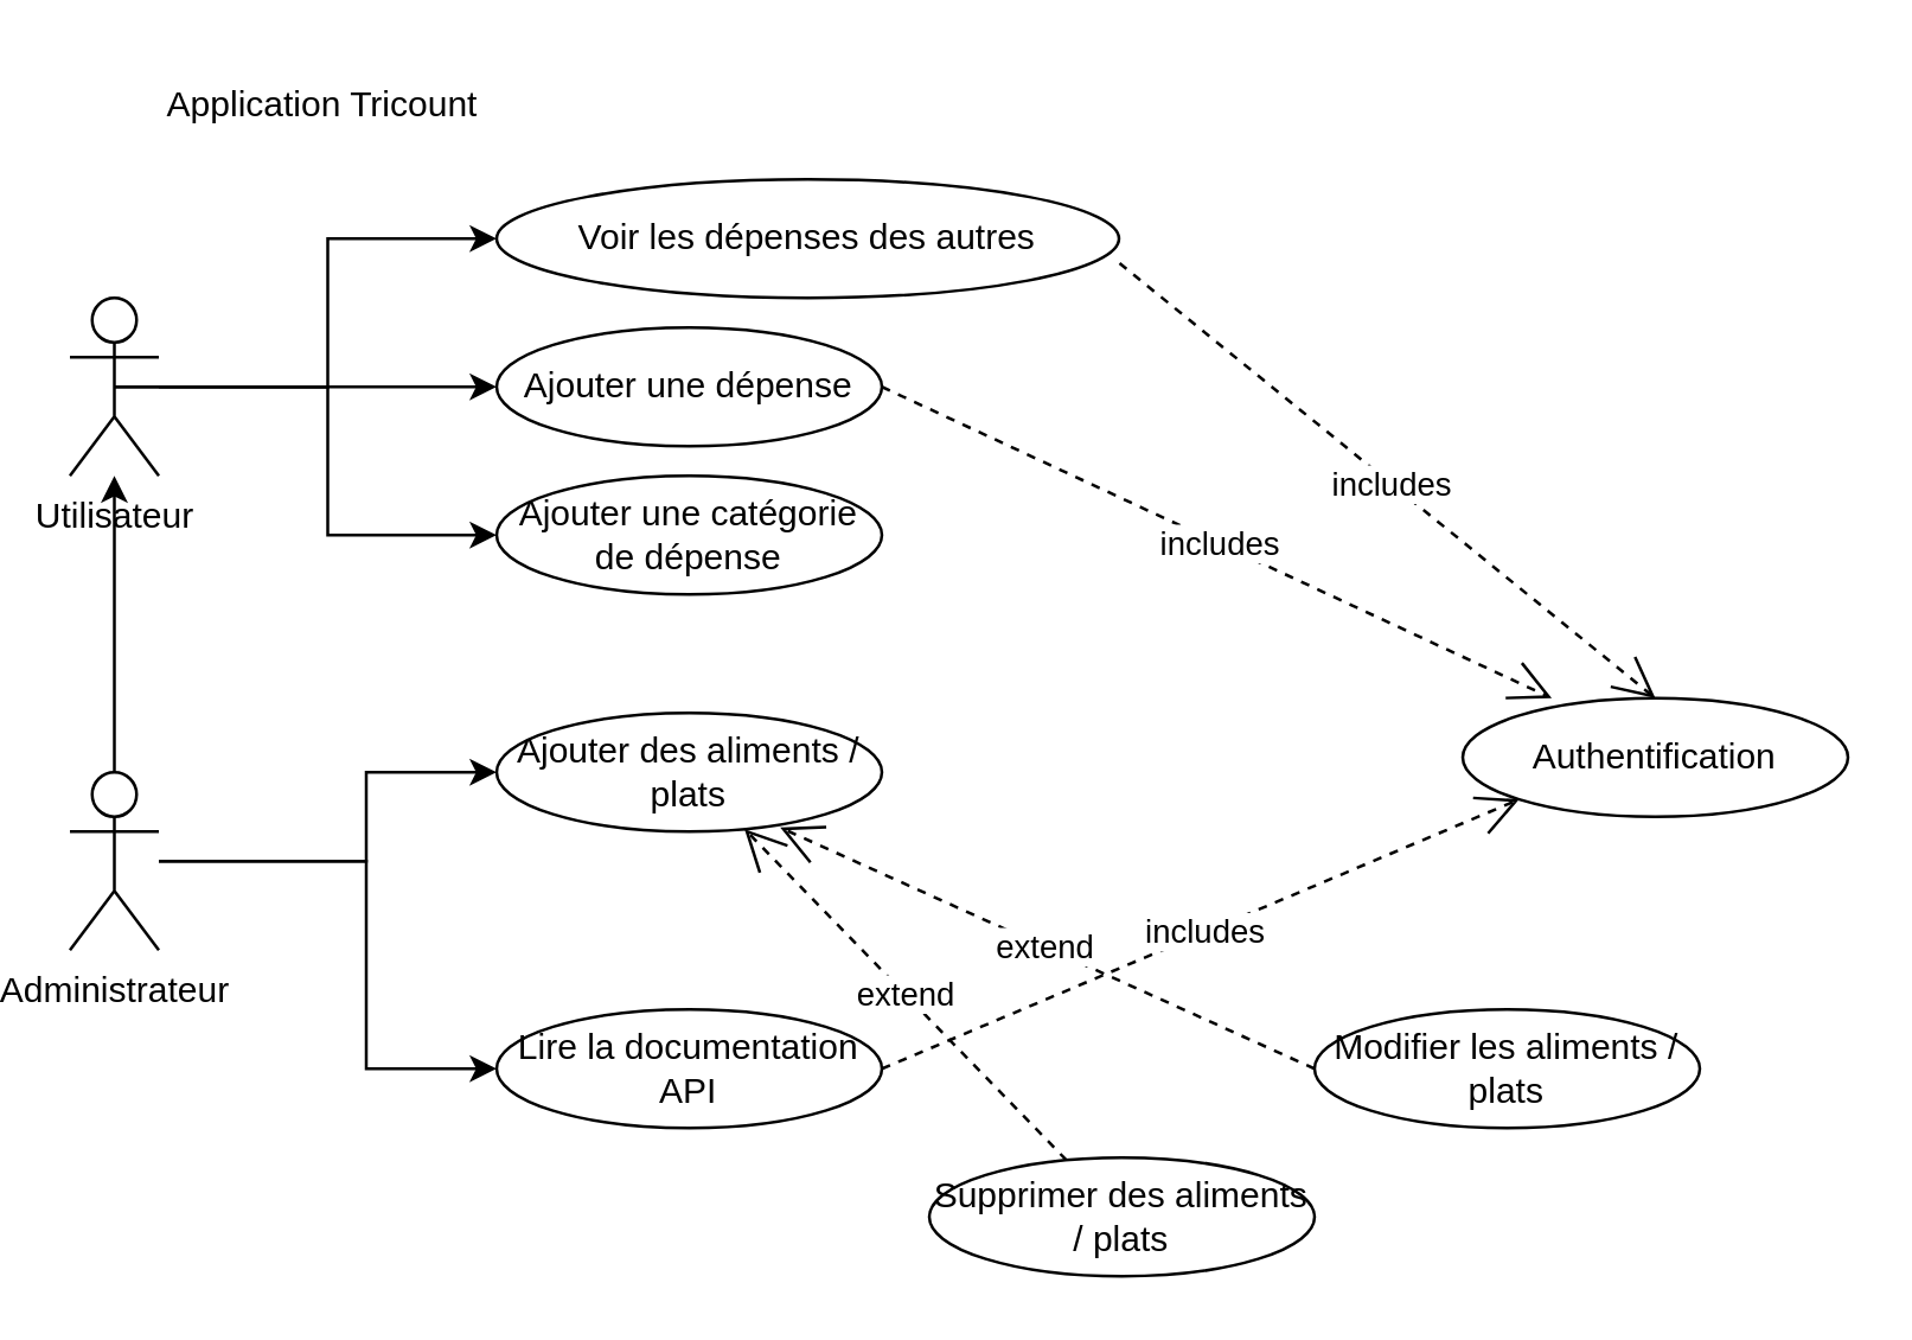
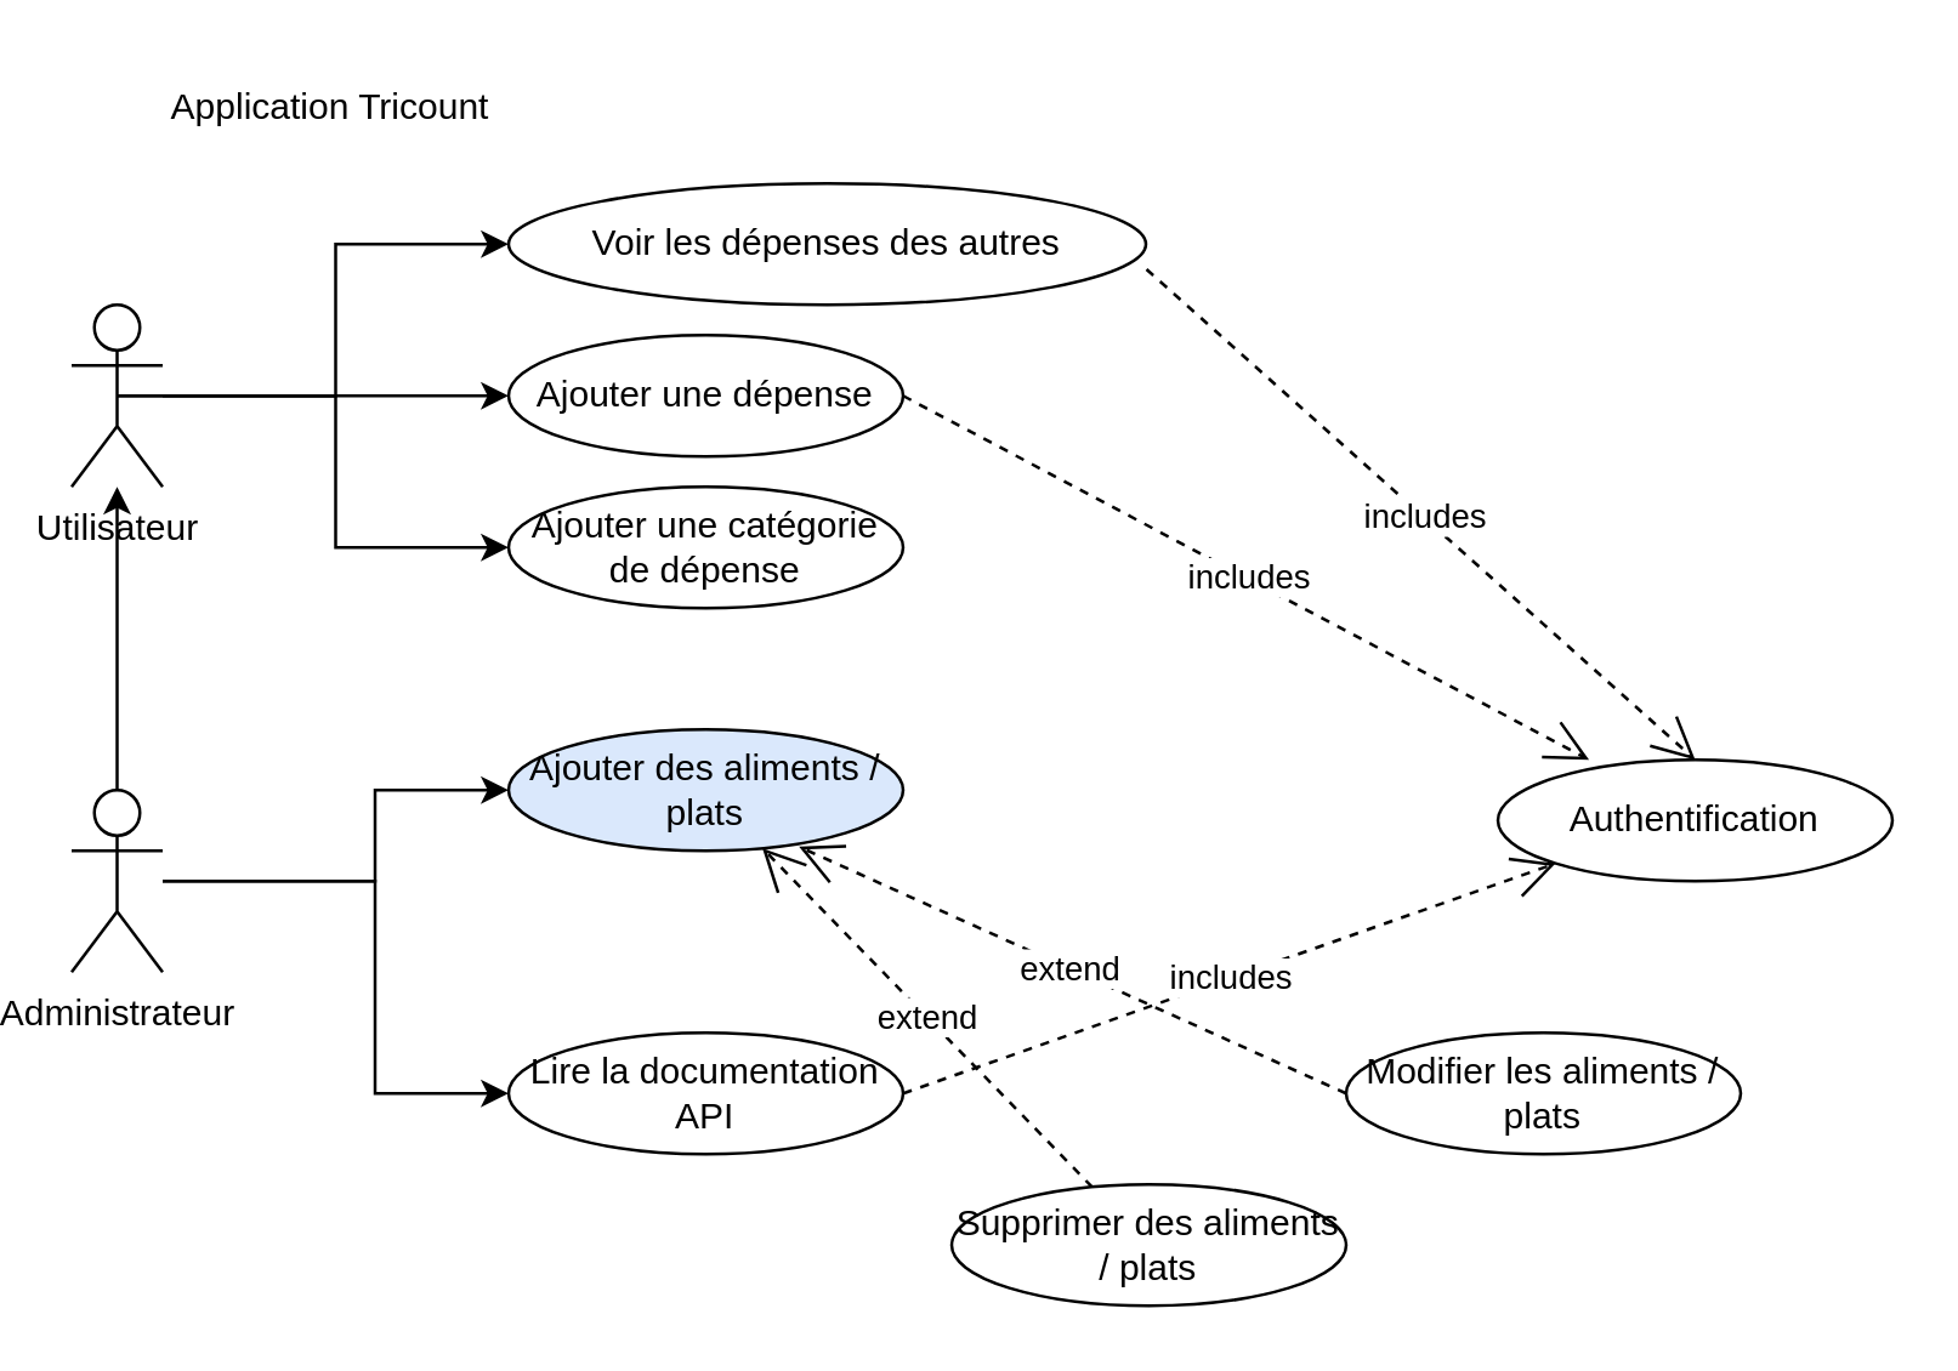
  <mxCell id="0" />
  <mxCell id="1" parent="0" />
  <mxCell id="2" style="edgeStyle=orthogonalEdgeStyle;rounded=0;orthogonalLoop=1;jettySize=auto;html=1;entryX=0;entryY=0.5;entryDx=0;entryDy=0;" parent="1" source="5" target="9" edge="1"><mxGeometry relative="1" as="geometry"><Array as="points"><mxPoint x="120" y="290" /><mxPoint x="120" y="360" /></Array></mxGeometry></mxCell>
  <mxCell id="3" style="edgeStyle=orthogonalEdgeStyle;rounded=0;orthogonalLoop=1;jettySize=auto;html=1;" parent="1" source="5" target="7" edge="1"><mxGeometry relative="1" as="geometry" /></mxCell>
  <mxCell id="4" style="edgeStyle=orthogonalEdgeStyle;rounded=0;orthogonalLoop=1;jettySize=auto;html=1;" parent="1" source="5" target="11" edge="1"><mxGeometry relative="1" as="geometry"><Array as="points"><mxPoint x="120" y="290" /><mxPoint x="120" y="260" /></Array></mxGeometry></mxCell>
  <mxCell id="5" value="Administrateur" style="shape=umlActor;verticalLabelPosition=bottom;verticalAlign=top;html=1;outlineConnect=0;" parent="1" vertex="1"><mxGeometry x="20" y="260" width="30" height="60" as="geometry" /></mxCell>
  <mxCell id="6" style="edgeStyle=orthogonalEdgeStyle;rounded=0;orthogonalLoop=1;jettySize=auto;html=1;" parent="1" source="7" target="10" edge="1"><mxGeometry relative="1" as="geometry" /></mxCell>
  <mxCell id="7" value="Utilisateur" style="shape=umlActor;verticalLabelPosition=bottom;verticalAlign=top;html=1;outlineConnect=0;" parent="1" vertex="1"><mxGeometry x="20" y="100" width="30" height="60" as="geometry" /></mxCell>
  <mxCell id="8" value="Application Tricount" style="text;html=1;align=center;verticalAlign=middle;resizable=0;points=[];autosize=1;strokeColor=none;fillColor=none;" parent="1" vertex="1"><mxGeometry x="40" y="20" width="130" height="30" as="geometry" /></mxCell>
  <mxCell id="9" value="Lire la documentation API&lt;span style=&quot;color: rgba(0, 0, 0, 0); font-family: monospace; font-size: 0px; text-align: start;&quot;&gt;%3CmxGraphModel%3E%3Croot%3E%3CmxCell%20id%3D%220%22%2F%3E%3CmxCell%20id%3D%221%22%20parent%3D%220%22%2F%3E%3CmxCell%20id%3D%222%22%20value%3D%22Administrateur%22%20style%3D%22shape%3DumlActor%3BverticalLabelPosition%3Dbottom%3BverticalAlign%3Dtop%3Bhtml%3D1%3BoutlineConnect%3D0%3B%22%20vertex%3D%221%22%20parent%3D%221%22%3E%3CmxGeometry%20x%3D%22120%22%20y%3D%22400%22%20width%3D%2230%22%20height%3D%2260%22%20as%3D%22geometry%22%2F%3E%3C%2FmxCell%3E%3C%2Froot%3E%3C%2FmxGraphModel%3E&lt;/span&gt;" style="ellipse;whiteSpace=wrap;html=1;" parent="1" vertex="1"><mxGeometry x="164" y="340" width="130" height="40" as="geometry" /></mxCell>
  <mxCell id="10" value="Ajouter une dépense" style="ellipse;whiteSpace=wrap;html=1;" parent="1" vertex="1"><mxGeometry x="164" y="110" width="130" height="40" as="geometry" /></mxCell>
- <mxCell id="11" value="Ajouter des aliments / plats" style="ellipse;whiteSpace=wrap;html=1;" parent="1" vertex="1"><mxGeometry x="164" y="240" width="130" height="40" as="geometry" /></mxCell>
+ <mxCell id="11" value="Ajouter des aliments / plats" style="ellipse;whiteSpace=wrap;html=1;fillColor=#dae8fc;" parent="1" vertex="1"><mxGeometry x="164" y="240" width="130" height="40" as="geometry" /></mxCell>
  <mxCell id="12" value="Modifier les aliments / plats" style="ellipse;whiteSpace=wrap;html=1;" parent="1" vertex="1"><mxGeometry x="440" y="340" width="130" height="40" as="geometry" /></mxCell>
  <mxCell id="13" value="Supprimer des aliments / plats" style="ellipse;whiteSpace=wrap;html=1;" parent="1" vertex="1"><mxGeometry x="310" y="390" width="130" height="40" as="geometry" /></mxCell>
  <mxCell id="14" value="extend" style="endArrow=open;endSize=12;dashed=1;html=1;rounded=0;entryX=0.736;entryY=0.966;entryDx=0;entryDy=0;exitX=0;exitY=0.5;exitDx=0;exitDy=0;entryPerimeter=0;" parent="1" source="12" target="11" edge="1"><mxGeometry x="0.012" width="160" relative="1" as="geometry"><mxPoint x="378.312" y="236.51" as="sourcePoint" /><mxPoint x="304" y="270" as="targetPoint" /><Array as="points" /><mxPoint as="offset" /></mxGeometry></mxCell>
  <mxCell id="15" value="extend" style="endArrow=open;endSize=12;dashed=1;html=1;rounded=0;" parent="1" source="13" target="11" edge="1"><mxGeometry width="160" relative="1" as="geometry"><mxPoint x="348.475" y="219.875" as="sourcePoint" /><mxPoint x="229" y="240" as="targetPoint" /><Array as="points" /></mxGeometry></mxCell>
- <mxCell id="16" value="Authentification" style="ellipse;whiteSpace=wrap;html=1;" parent="1" vertex="1"><mxGeometry x="490" y="235" width="130" height="40" as="geometry" /></mxCell>
+ <mxCell id="16" value="Authentification" style="ellipse;whiteSpace=wrap;html=1;" parent="1" vertex="1"><mxGeometry x="490" y="250" width="130" height="40" as="geometry" /></mxCell>
  <mxCell id="17" value="includes" style="endArrow=open;endSize=12;dashed=1;html=1;rounded=0;entryX=0;entryY=1;entryDx=0;entryDy=0;exitX=1;exitY=0.5;exitDx=0;exitDy=0;" parent="1" source="9" target="16" edge="1"><mxGeometry x="0.012" width="160" relative="1" as="geometry"><mxPoint x="320" y="320" as="sourcePoint" /><mxPoint x="270" y="289" as="targetPoint" /><Array as="points" /><mxPoint as="offset" /></mxGeometry></mxCell>
  <mxCell id="18" value="includes" style="endArrow=open;endSize=12;dashed=1;html=1;rounded=0;entryX=0.231;entryY=0;entryDx=0;entryDy=0;exitX=1;exitY=0.5;exitDx=0;exitDy=0;entryPerimeter=0;" parent="1" source="10" target="16" edge="1"><mxGeometry x="0.012" width="160" relative="1" as="geometry"><mxPoint x="239" y="390" as="sourcePoint" /><mxPoint x="279" y="468" as="targetPoint" /><Array as="points" /><mxPoint as="offset" /></mxGeometry></mxCell>
  <mxCell id="19" value="Voir les dépenses des autres" style="ellipse;whiteSpace=wrap;html=1;" parent="1" vertex="1"><mxGeometry x="164" y="60" width="210" height="40" as="geometry" /></mxCell>
  <mxCell id="20" style="edgeStyle=orthogonalEdgeStyle;rounded=0;orthogonalLoop=1;jettySize=auto;html=1;entryX=0;entryY=0.5;entryDx=0;entryDy=0;exitX=0.5;exitY=0.5;exitDx=0;exitDy=0;exitPerimeter=0;" parent="1" source="7" target="19" edge="1"><mxGeometry relative="1" as="geometry"><mxPoint x="50" y="130" as="sourcePoint" /><mxPoint x="174" y="140" as="targetPoint" /></mxGeometry></mxCell>
  <mxCell id="21" value="includes" style="endArrow=open;endSize=12;dashed=1;html=1;rounded=0;entryX=0.5;entryY=0;entryDx=0;entryDy=0;exitX=1.001;exitY=0.708;exitDx=0;exitDy=0;exitPerimeter=0;" parent="1" source="19" target="16" edge="1"><mxGeometry x="0.012" width="160" relative="1" as="geometry"><mxPoint x="304" y="140" as="sourcePoint" /><mxPoint x="639" y="296" as="targetPoint" /><Array as="points" /><mxPoint as="offset" /></mxGeometry></mxCell>
  <mxCell id="22" value="Ajouter une catégorie de dépense" style="ellipse;whiteSpace=wrap;html=1;" parent="1" vertex="1"><mxGeometry x="164" y="160" width="130" height="40" as="geometry" /></mxCell>
  <mxCell id="23" style="edgeStyle=orthogonalEdgeStyle;rounded=0;orthogonalLoop=1;jettySize=auto;html=1;entryX=0;entryY=0.5;entryDx=0;entryDy=0;exitX=0.5;exitY=0.5;exitDx=0;exitDy=0;exitPerimeter=0;" parent="1" source="7" target="22" edge="1"><mxGeometry relative="1" as="geometry"><mxPoint x="60" y="140" as="sourcePoint" /><mxPoint x="174" y="90" as="targetPoint" /></mxGeometry></mxCell>
